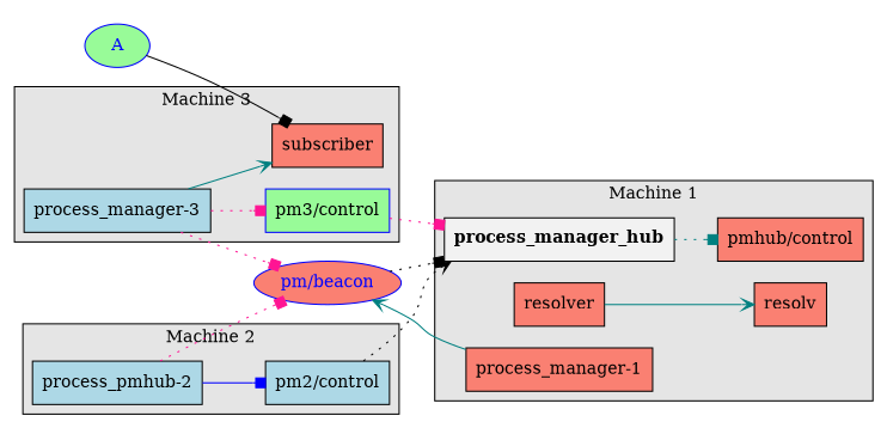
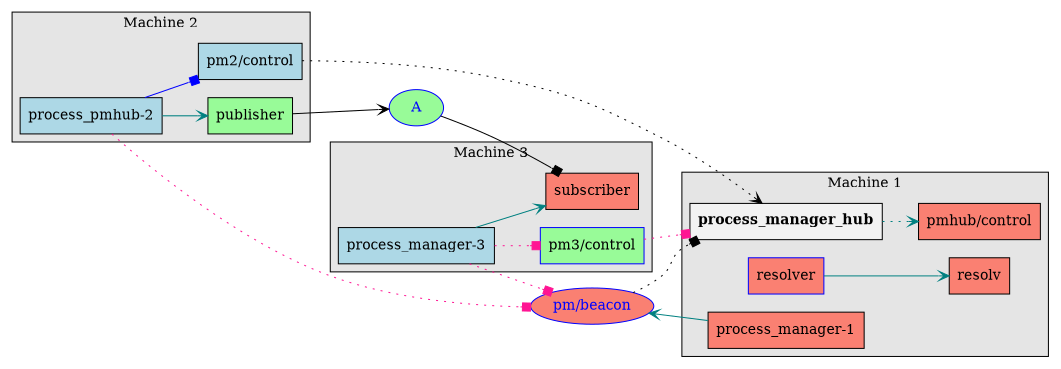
  digraph {
    bgcolor=white
    rankdir=LR
    splines=true
    node [color=black fillcolor=salmon fontcolor=black shape=box style=filled]
    edge [arrowhead=box color=teal style=solid]
    n1 [color=blue fillcolor=palegreen fontcolor=blue label=A shape=ellipse]
    n2 [color=blue fontcolor=blue label="pm/beacon" shape=ellipse]
    n3 [label=resolv]
    n4 [fillcolor=gray95 label=<<b>process_manager_hub</b>>]
    n5 [label="pmhub/control"]
-   n6 [label=resolver]
+   n6 [color=blue label=resolver]
    n7 [label="process_manager-1"]
    n8 [fillcolor=lightblue label="pm2/control"]
+   n9 [fillcolor=palegreen label=publisher]
    n10 [fillcolor=lightblue label="process_pmhub-2"]
    n11 [color=blue fillcolor=palegreen label="pm3/control"]
    n12 [label=subscriber]
    n13 [fillcolor=lightblue label="process_manager-3"]
    subgraph cluster_1 {
      color=transparent
      n1
    }
    subgraph cluster_2 {
      color=transparent
      n2
    }
    subgraph cluster_3 {
      bgcolor=gray90
      label="Machine 1"
      n3
      n4
      n5
      n6
      n7
    }
    subgraph cluster_4 {
      bgcolor=gray90
      label="Machine 2"
      n8
+     n9
      n10
    }
    subgraph cluster_5 {
      bgcolor=gray90
      label="Machine 3"
      n11
      n12
      n13
    }
    n1 -> n12 [color=black]
    n2 -> n4 [color=black style=dotted]
-   n4 -> n5 [style=dotted]
+   n4 -> n5 [arrowhead=vee style=dotted]
    n6 -> n3 [arrowhead=vee]
    n7 -> n2 [arrowhead=vee]
    n8 -> n4 [arrowhead=vee color=black style=dotted]
+   n9 -> n1 [arrowhead=vee color=black]
    n10 -> n2 [color=deeppink style=dotted]
    n10 -> n8 [color=blue]
+   n10 -> n9 [arrowhead=vee]
    n11 -> n4 [color=deeppink style=dotted]
    n13 -> n2 [color=deeppink style=dotted]
    n13 -> n11 [color=deeppink style=dotted]
    n13 -> n12 [arrowhead=vee]
  }
